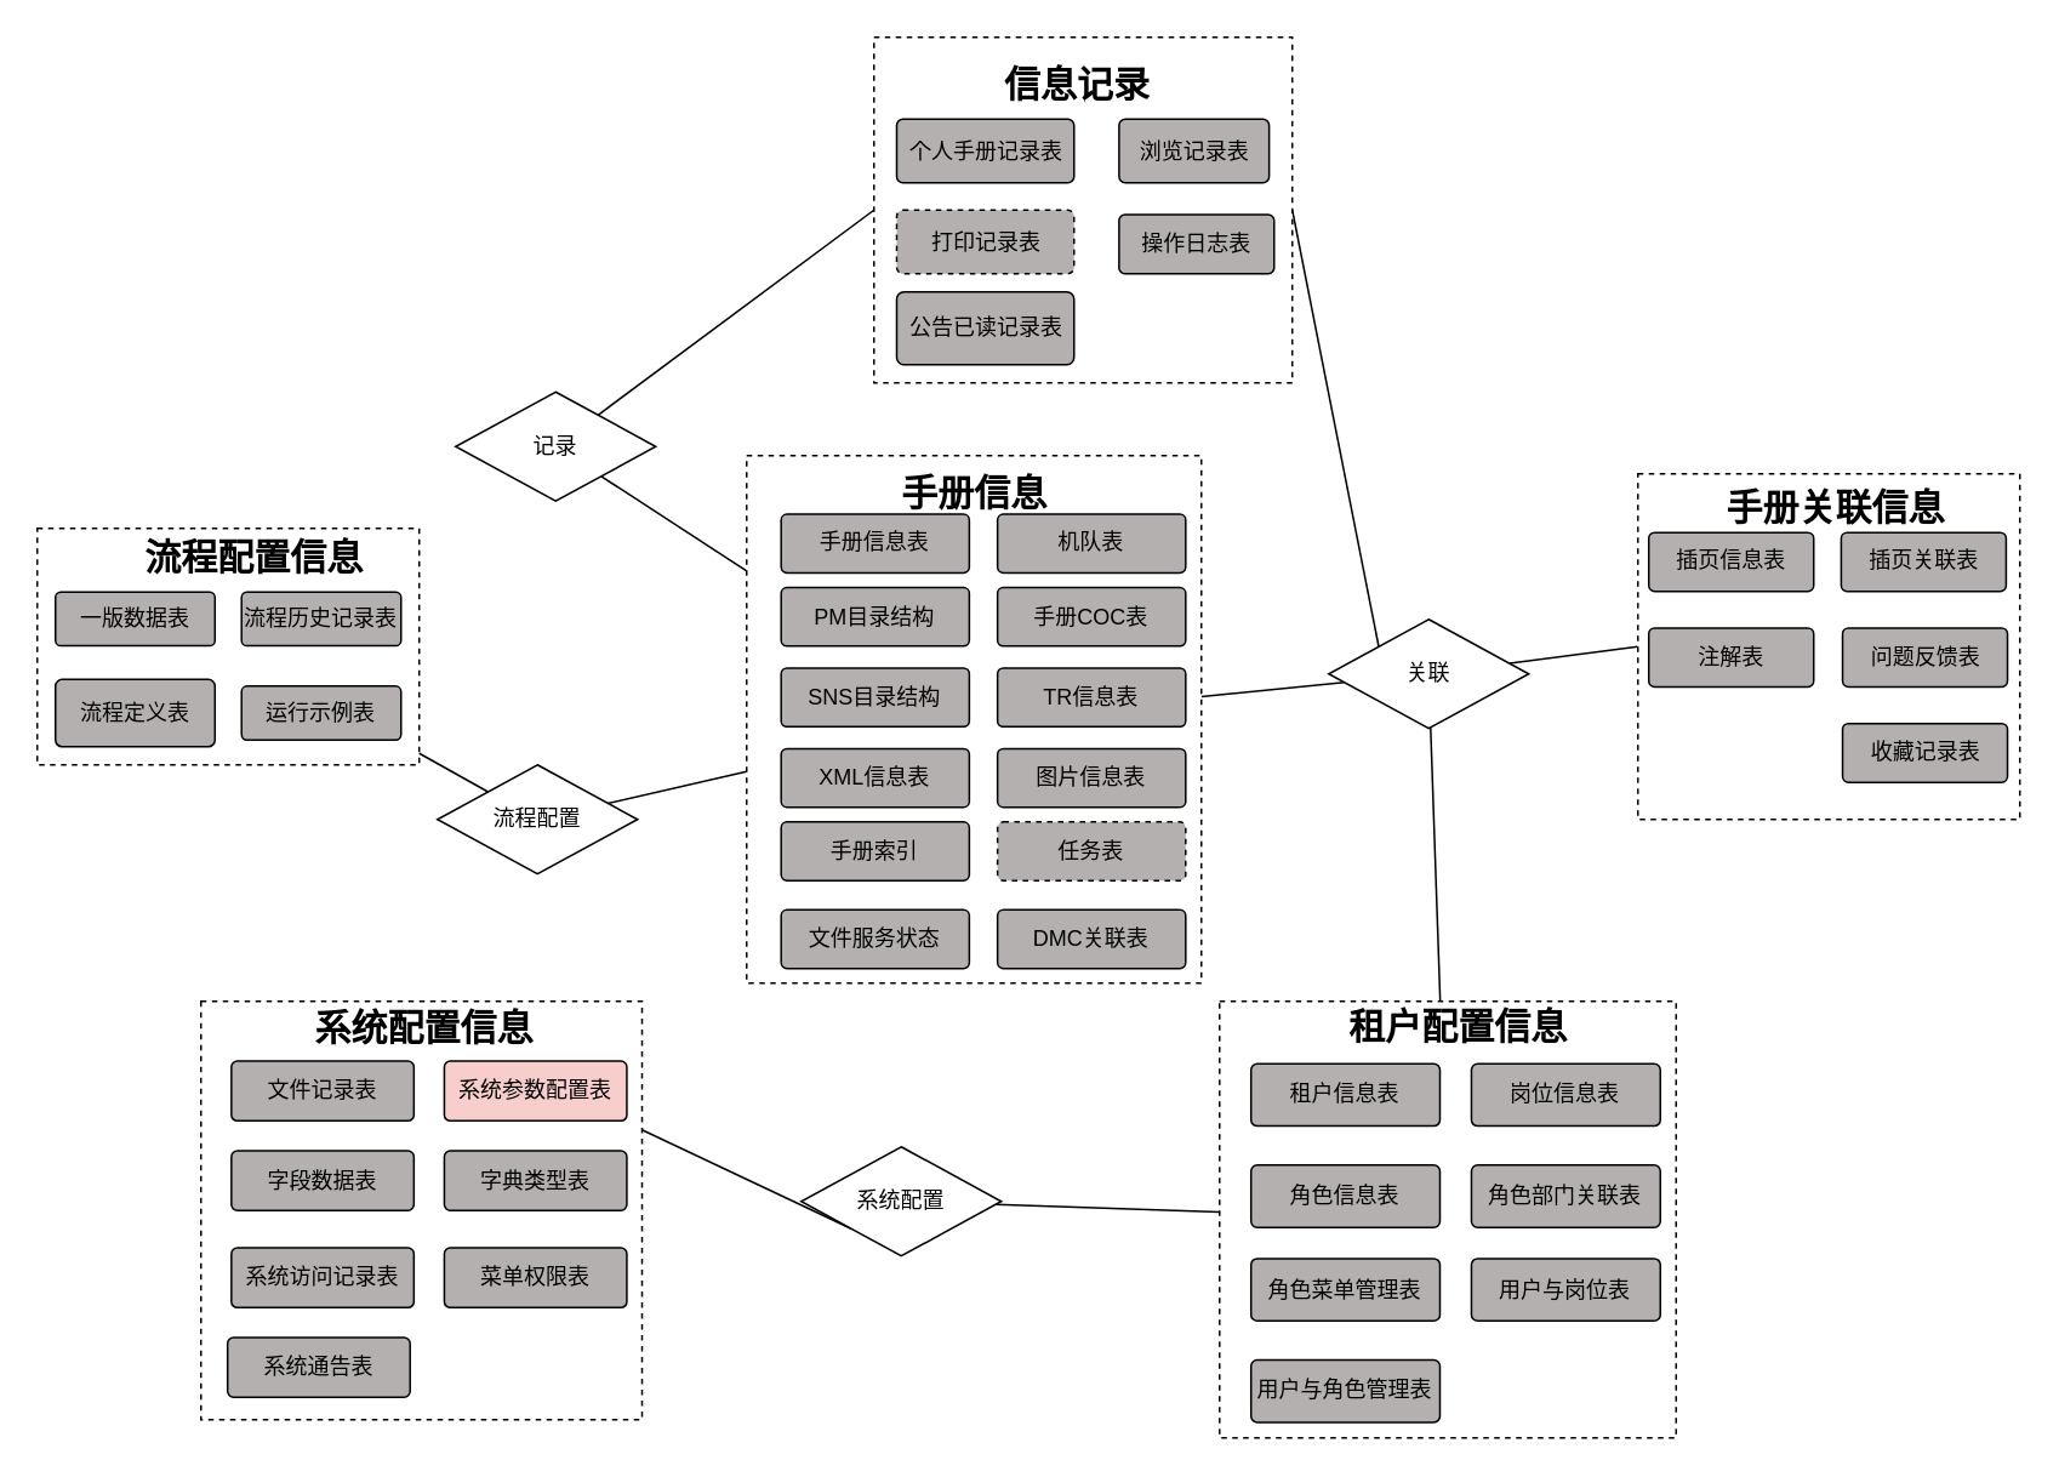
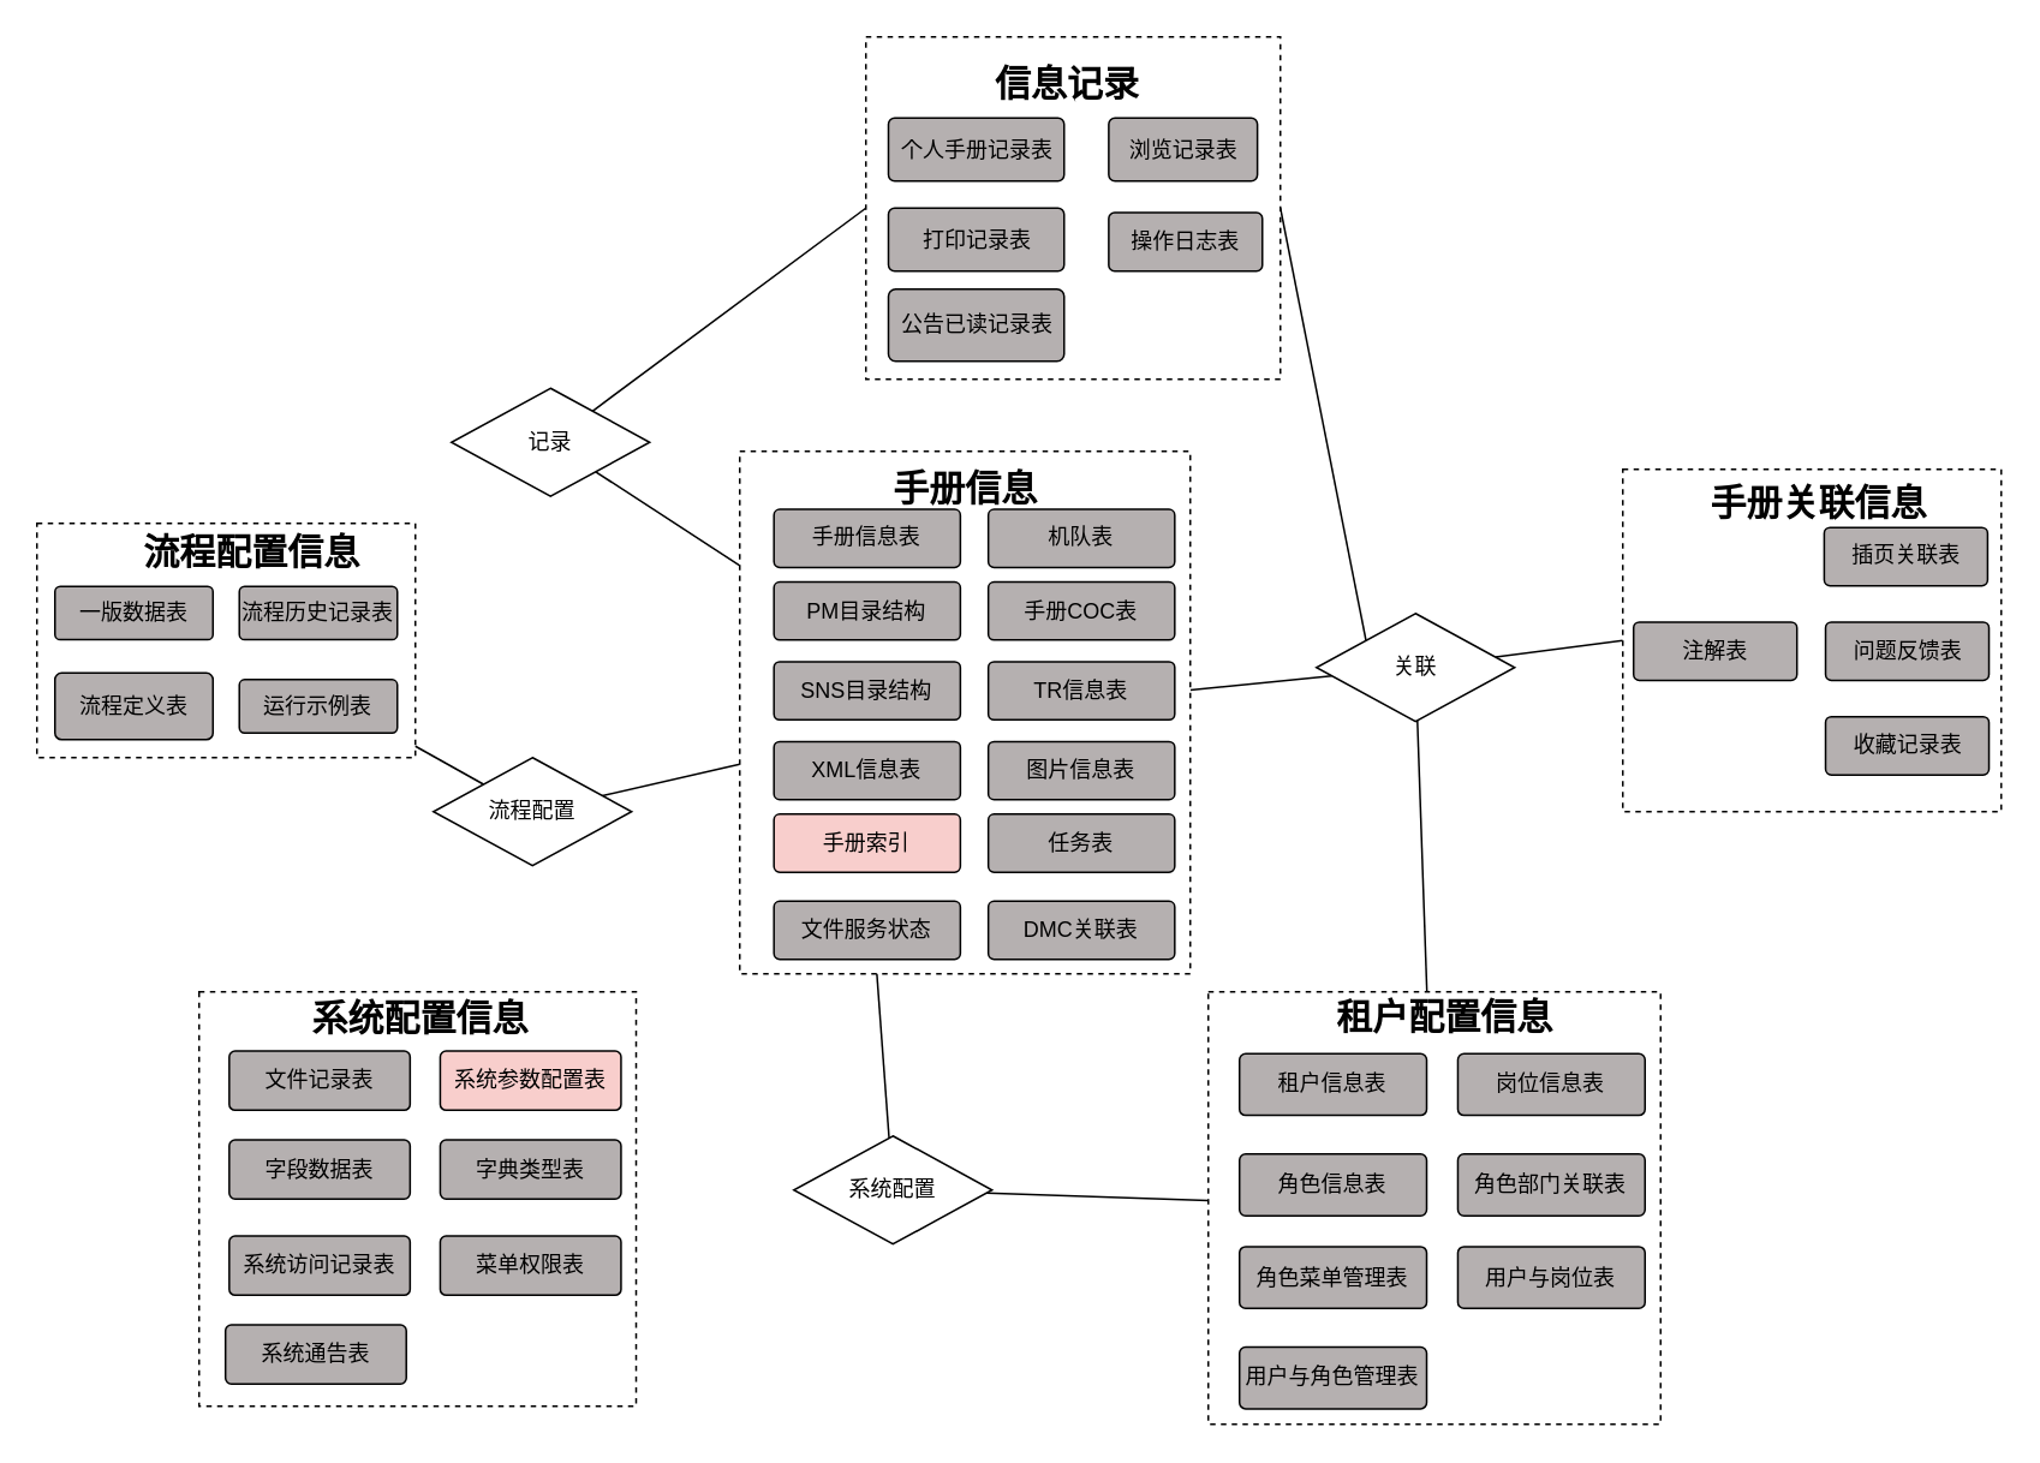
  <mxCell id="0" />
  <mxCell id="1" parent="0" />
  <mxCell id="2" value="" style="edgeStyle=none;rounded=0;orthogonalLoop=1;jettySize=auto;entryX=0;entryY=0;entryDx=0;entryDy=0;endArrow=none;endFill=0;exitX=1;exitY=0.5;exitDx=0;exitDy=0;" parent="1" source="3" target="8" edge="1"><mxGeometry relative="1" as="geometry" /></mxCell>
  <mxCell id="3" value="" style="rounded=0;dashed=1;whiteSpace=wrap;" parent="1" vertex="1"><mxGeometry x="480" y="20" width="230" height="190" as="geometry" /></mxCell>
  <mxCell id="4" value="" style="rounded=0;orthogonalLoop=1;jettySize=auto;endArrow=none;endFill=0;" parent="1" source="44" target="8" edge="1"><mxGeometry relative="1" as="geometry" /></mxCell>
  <mxCell id="5" value="" style="edgeStyle=none;rounded=0;orthogonalLoop=1;jettySize=auto;endArrow=none;endFill=0;" parent="1" source="44" target="17" edge="1"><mxGeometry relative="1" as="geometry" /></mxCell>
+ <mxCell id="6" value="" style="edgeStyle=none;rounded=0;orthogonalLoop=1;jettySize=auto;endArrow=none;endFill=0;" parent="1" source="47" target="20" edge="1"><mxGeometry relative="1" as="geometry" /></mxCell>
  <mxCell id="7" value="" style="edgeStyle=none;rounded=0;orthogonalLoop=1;jettySize=auto;entryX=0;entryY=0.5;entryDx=0;entryDy=0;endArrow=none;endFill=0;" parent="1" source="8" target="59" edge="1"><mxGeometry relative="1" as="geometry" /></mxCell>
  <mxCell id="8" value="关联" style="rhombus;whiteSpace=wrap;" parent="1" vertex="1"><mxGeometry x="730" y="340" width="110" height="60" as="geometry" /></mxCell>
  <mxCell id="9" value="" style="edgeStyle=none;rounded=0;orthogonalLoop=1;jettySize=auto;endArrow=none;endFill=0;exitX=0;exitY=0.5;exitDx=0;exitDy=0;" parent="1" source="3" target="17" edge="1"><mxGeometry relative="1" as="geometry" /></mxCell>
  <mxCell id="10" value="浏览记录表" style="rounded=1;arcSize=10;align=center;fillColor=#b5b0b0;whiteSpace=wrap;" parent="1" vertex="1"><mxGeometry x="614.75" y="65" width="82.5" height="35" as="geometry" /></mxCell>
  <mxCell id="11" value="个人手册记录表" style="rounded=1;arcSize=10;align=center;fillColor=#b5b0b0;whiteSpace=wrap;" parent="1" vertex="1"><mxGeometry x="492.5" y="65" width="97.5" height="35" as="geometry" /></mxCell>
- <mxCell id="12" value="打印记录表" style="rounded=1;arcSize=10;align=center;fillColor=#b5b0b0;whiteSpace=wrap;dashed=1;" parent="1" vertex="1"><mxGeometry x="492.5" y="115" width="97.5" height="35" as="geometry" /></mxCell>
- <mxCell id="13" value="" style="edgeStyle=none;rounded=0;orthogonalLoop=1;jettySize=auto;entryX=0;entryY=1;entryDx=0;entryDy=0;endArrow=none;endFill=0;" parent="1" source="26" target="20" edge="1"><mxGeometry relative="1" as="geometry" /></mxCell>
+ <mxCell id="12" value="打印记录表" style="rounded=1;arcSize=10;align=center;fillColor=#b5b0b0;whiteSpace=wrap;" parent="1" vertex="1"><mxGeometry x="492.5" y="115" width="97.5" height="35" as="geometry" /></mxCell>
  <mxCell id="14" value="" style="edgeStyle=none;rounded=0;orthogonalLoop=1;jettySize=auto;endArrow=none;endFill=0;" parent="1" source="34" target="8" edge="1"><mxGeometry relative="1" as="geometry" /></mxCell>
  <mxCell id="15" value="信息记录" style="text;strokeColor=none;fillColor=none;align=center;verticalAlign=middle;rounded=0;fontSize=20;fontStyle=1;whiteSpace=wrap;" parent="1" vertex="1"><mxGeometry x="547" y="30" width="90" height="30" as="geometry" /></mxCell>
  <mxCell id="16" value="操作日志表" style="rounded=1;arcSize=10;align=center;fillColor=#b5b0b0;whiteSpace=wrap;" parent="1" vertex="1"><mxGeometry x="614.75" y="117.5" width="85.25" height="32.5" as="geometry" /></mxCell>
  <mxCell id="17" value="记录" style="rhombus;whiteSpace=wrap;" parent="1" vertex="1"><mxGeometry x="250" y="215" width="110" height="60" as="geometry" /></mxCell>
  <mxCell id="18" value="公告已读记录表" style="rounded=1;arcSize=10;align=center;fillColor=#b5b0b0;whiteSpace=wrap;" parent="1" vertex="1"><mxGeometry x="492.5" y="160" width="97.5" height="40" as="geometry" /></mxCell>
  <mxCell id="19" value="" style="edgeStyle=none;rounded=0;orthogonalLoop=1;jettySize=auto;endArrow=none;endFill=0;" parent="1" source="20" target="34" edge="1"><mxGeometry relative="1" as="geometry" /></mxCell>
  <mxCell id="20" value="系统配置" style="rhombus;whiteSpace=wrap;" parent="1" vertex="1"><mxGeometry x="440" y="630" width="110" height="60" as="geometry" /></mxCell>
  <mxCell id="21" value="" style="edgeStyle=none;rounded=0;orthogonalLoop=1;jettySize=auto;endArrow=none;endFill=0;" parent="1" source="22" target="44" edge="1"><mxGeometry relative="1" as="geometry" /></mxCell>
  <mxCell id="22" value="流程配置" style="rhombus;whiteSpace=wrap;" parent="1" vertex="1"><mxGeometry x="240" y="420" width="110" height="60" as="geometry" /></mxCell>
  <mxCell id="23" value="" style="group;labelBorderColor=default;whiteSpace=wrap;" parent="1" vertex="1" connectable="0"><mxGeometry x="110" y="550" width="242.5" height="230" as="geometry" /></mxCell>
  <mxCell id="24" value="" style="rounded=0;dashed=1;whiteSpace=wrap;" parent="23" vertex="1"><mxGeometry width="242.5" height="230" as="geometry" /></mxCell>
  <mxCell id="25" value="文件记录表" style="rounded=1;arcSize=10;align=center;fillColor=#b5b0b0;whiteSpace=wrap;" parent="23" vertex="1"><mxGeometry x="16.724" y="32.857" width="100.345" height="32.857" as="geometry" /></mxCell>
  <mxCell id="26" value="系统配置信息" style="text;strokeColor=none;fillColor=none;align=center;verticalAlign=middle;rounded=0;fontSize=20;fontStyle=1;whiteSpace=wrap;" parent="23" vertex="1"><mxGeometry x="60" y="2" width="126.38" height="24.64" as="geometry" /></mxCell>
  <mxCell id="27" value="系统参数配置表" style="rounded=1;arcSize=10;align=center;fillColor=#f8cecc;whiteSpace=wrap;" parent="23" vertex="1"><mxGeometry x="133.793" y="32.857" width="100.345" height="32.857" as="geometry" /></mxCell>
  <mxCell id="28" value="字段数据表" style="rounded=1;arcSize=10;align=center;fillColor=#b5b0b0;whiteSpace=wrap;" parent="23" vertex="1"><mxGeometry x="16.724" y="82.143" width="100.345" height="32.857" as="geometry" /></mxCell>
  <mxCell id="29" value="字典类型表" style="rounded=1;arcSize=10;align=center;fillColor=#b5b0b0;whiteSpace=wrap;" parent="23" vertex="1"><mxGeometry x="133.793" y="82.143" width="100.345" height="32.857" as="geometry" /></mxCell>
  <mxCell id="30" value="系统访问记录表" style="rounded=1;arcSize=10;align=center;fillColor=#b5b0b0;whiteSpace=wrap;" parent="23" vertex="1"><mxGeometry x="16.724" y="135.536" width="100.345" height="32.857" as="geometry" /></mxCell>
  <mxCell id="31" value="菜单权限表" style="rounded=1;arcSize=10;align=center;fillColor=#b5b0b0;whiteSpace=wrap;" parent="23" vertex="1"><mxGeometry x="133.793" y="135.536" width="100.345" height="32.857" as="geometry" /></mxCell>
  <mxCell id="32" value="系统通告表" style="rounded=1;arcSize=10;align=center;fillColor=#b5b0b0;whiteSpace=wrap;" parent="23" vertex="1"><mxGeometry x="14.634" y="184.821" width="100.345" height="32.857" as="geometry" /></mxCell>
  <mxCell id="33" value="" style="group;whiteSpace=wrap;" parent="1" vertex="1" connectable="0"><mxGeometry x="670" y="550" width="251" height="240" as="geometry" /></mxCell>
  <mxCell id="34" value="" style="rounded=0;dashed=1;whiteSpace=wrap;" parent="33" vertex="1"><mxGeometry width="251" height="240" as="geometry" /></mxCell>
  <mxCell id="35" value="岗位信息表" style="rounded=1;arcSize=10;align=center;fillColor=#b5b0b0;whiteSpace=wrap;" parent="33" vertex="1"><mxGeometry x="138.483" y="34.286" width="103.862" height="34.286" as="geometry" /></mxCell>
  <mxCell id="36" value="租户信息表" style="rounded=1;arcSize=10;align=center;fillColor=#b5b0b0;whiteSpace=wrap;" parent="33" vertex="1"><mxGeometry x="17.31" y="34.286" width="103.862" height="34.286" as="geometry" /></mxCell>
  <mxCell id="37" value="租户配置信息" style="text;strokeColor=none;fillColor=none;align=center;verticalAlign=middle;rounded=0;fontStyle=1;fontSize=20;whiteSpace=wrap;" parent="33" vertex="1"><mxGeometry x="63.18" width="136.82" height="25.72" as="geometry" /></mxCell>
  <mxCell id="38" value="角色信息表" style="rounded=1;arcSize=10;align=center;fillColor=#b5b0b0;whiteSpace=wrap;" parent="33" vertex="1"><mxGeometry x="17.31" y="90" width="103.862" height="34.286" as="geometry" /></mxCell>
  <mxCell id="39" value="角色部门关联表" style="rounded=1;arcSize=10;align=center;fillColor=#b5b0b0;whiteSpace=wrap;" parent="33" vertex="1"><mxGeometry x="138.483" y="90" width="103.862" height="34.286" as="geometry" /></mxCell>
  <mxCell id="40" value="角色菜单管理表" style="rounded=1;arcSize=10;align=center;fillColor=#b5b0b0;whiteSpace=wrap;" parent="33" vertex="1"><mxGeometry x="17.31" y="141.429" width="103.862" height="34.286" as="geometry" /></mxCell>
  <mxCell id="41" value="用户与岗位表" style="rounded=1;arcSize=10;align=center;fillColor=#b5b0b0;whiteSpace=wrap;" parent="33" vertex="1"><mxGeometry x="138.483" y="141.429" width="103.862" height="34.286" as="geometry" /></mxCell>
  <mxCell id="42" value="用户与角色管理表" style="rounded=1;arcSize=10;align=center;fillColor=#b5b0b0;whiteSpace=wrap;" parent="33" vertex="1"><mxGeometry x="17.31" y="197.143" width="103.862" height="34.286" as="geometry" /></mxCell>
  <mxCell id="43" value="" style="group;whiteSpace=wrap;" parent="1" vertex="1" connectable="0"><mxGeometry x="410" y="250" width="250" height="290" as="geometry" /></mxCell>
  <mxCell id="44" value="" style="rounded=0;dashed=1;whiteSpace=wrap;" parent="43" vertex="1"><mxGeometry width="250" height="290" as="geometry" /></mxCell>
  <mxCell id="45" value="手册信息表" style="rounded=1;arcSize=10;align=center;fillColor=#b5b0b0;whiteSpace=wrap;" parent="43" vertex="1"><mxGeometry x="18.966" y="32.222" width="103.448" height="32.222" as="geometry" /></mxCell>
  <mxCell id="46" value="机队表" style="rounded=1;arcSize=10;align=center;fillColor=#b5b0b0;whiteSpace=wrap;" parent="43" vertex="1"><mxGeometry x="137.931" y="32.222" width="103.448" height="32.222" as="geometry" /></mxCell>
- <mxCell id="47" value="手册索引" style="rounded=1;arcSize=10;align=center;fillColor=#b5b0b0;whiteSpace=wrap;" parent="43" vertex="1"><mxGeometry x="18.966" y="201.389" width="103.448" height="32.222" as="geometry" /></mxCell>
- <mxCell id="48" value="任务表" style="rounded=1;arcSize=10;align=center;fillColor=#b5b0b0;whiteSpace=wrap;dashed=1;" parent="43" vertex="1"><mxGeometry x="137.931" y="201.389" width="103.448" height="32.222" as="geometry" /></mxCell>
+ <mxCell id="47" value="手册索引" style="rounded=1;arcSize=10;align=center;fillColor=#f8cecc;whiteSpace=wrap;" parent="43" vertex="1"><mxGeometry x="18.966" y="201.389" width="103.448" height="32.222" as="geometry" /></mxCell>
+ <mxCell id="48" value="任务表" style="rounded=1;arcSize=10;align=center;fillColor=#b5b0b0;whiteSpace=wrap;" parent="43" vertex="1"><mxGeometry x="137.931" y="201.389" width="103.448" height="32.222" as="geometry" /></mxCell>
  <mxCell id="49" value="TR信息表" style="rounded=1;arcSize=10;align=center;fillColor=#b5b0b0;whiteSpace=wrap;" parent="43" vertex="1"><mxGeometry x="137.931" y="116.806" width="103.448" height="32.222" as="geometry" /></mxCell>
  <mxCell id="50" value="手册COC表" style="rounded=1;arcSize=10;align=center;fillColor=#b5b0b0;whiteSpace=wrap;" parent="43" vertex="1"><mxGeometry x="137.931" y="72.5" width="103.448" height="32.222" as="geometry" /></mxCell>
  <mxCell id="51" value="SNS目录结构" style="rounded=1;arcSize=10;align=center;fillColor=#b5b0b0;whiteSpace=wrap;" parent="43" vertex="1"><mxGeometry x="18.966" y="116.806" width="103.448" height="32.222" as="geometry" /></mxCell>
  <mxCell id="52" value="PM目录结构" style="rounded=1;arcSize=10;align=center;fillColor=#b5b0b0;whiteSpace=wrap;" parent="43" vertex="1"><mxGeometry x="18.966" y="72.5" width="103.448" height="32.222" as="geometry" /></mxCell>
  <mxCell id="53" value="XML信息表" style="rounded=1;arcSize=10;align=center;fillColor=#b5b0b0;whiteSpace=wrap;" parent="43" vertex="1"><mxGeometry x="18.966" y="161.111" width="103.448" height="32.222" as="geometry" /></mxCell>
  <mxCell id="54" value="图片信息表" style="rounded=1;arcSize=10;align=center;fillColor=#b5b0b0;whiteSpace=wrap;" parent="43" vertex="1"><mxGeometry x="137.931" y="161.111" width="103.448" height="32.222" as="geometry" /></mxCell>
  <mxCell id="55" value="手册信息" style="text;strokeColor=none;fillColor=none;align=center;verticalAlign=middle;rounded=0;fontSize=20;fontStyle=1;whiteSpace=wrap;" parent="43" vertex="1"><mxGeometry x="80.172" y="8.056" width="91.379" height="24.167" as="geometry" /></mxCell>
  <mxCell id="56" value="文件服务状态" style="rounded=1;arcSize=10;align=center;fillColor=#b5b0b0;whiteSpace=wrap;" parent="43" vertex="1"><mxGeometry x="18.966" y="249.722" width="103.448" height="32.222" as="geometry" /></mxCell>
  <mxCell id="57" value="DMC关联表" style="rounded=1;arcSize=10;align=center;fillColor=#b5b0b0;whiteSpace=wrap;" parent="43" vertex="1"><mxGeometry x="137.931" y="249.722" width="103.448" height="32.222" as="geometry" /></mxCell>
  <mxCell id="58" value="" style="group;whiteSpace=wrap;" parent="1" vertex="1" connectable="0"><mxGeometry x="900" y="260" width="210" height="190" as="geometry" /></mxCell>
  <mxCell id="59" value="" style="rounded=0;dashed=1;whiteSpace=wrap;" parent="58" vertex="1"><mxGeometry width="210" height="190" as="geometry" /></mxCell>
  <mxCell id="60" value="插页关联表" style="rounded=1;arcSize=10;align=center;fillColor=#b5b0b0;whiteSpace=wrap;" parent="58" vertex="1"><mxGeometry x="111.769" y="32.308" width="90.675" height="32.308" as="geometry" /></mxCell>
- <mxCell id="61" value="插页信息表" style="rounded=1;arcSize=10;align=center;fillColor=#b5b0b0;whiteSpace=wrap;" parent="58" vertex="1"><mxGeometry x="5.982" y="32.308" width="90.675" height="32.308" as="geometry" /></mxCell>
  <mxCell id="62" value="手册关联信息" style="text;strokeColor=none;fillColor=none;align=center;verticalAlign=middle;rounded=0;fontSize=20;fontStyle=1;whiteSpace=wrap;" parent="58" vertex="1"><mxGeometry x="48.33" y="6.08" width="121.67" height="24.23" as="geometry" /></mxCell>
  <mxCell id="63" value="注解表" style="rounded=1;arcSize=10;align=center;fillColor=#b5b0b0;whiteSpace=wrap;" parent="58" vertex="1"><mxGeometry x="5.982" y="84.808" width="90.675" height="32.308" as="geometry" /></mxCell>
  <mxCell id="64" value="问题反馈表" style="rounded=1;arcSize=10;align=center;fillColor=#b5b0b0;whiteSpace=wrap;" parent="58" vertex="1"><mxGeometry x="112.525" y="84.808" width="90.675" height="32.308" as="geometry" /></mxCell>
  <mxCell id="65" value="收藏记录表" style="rounded=1;arcSize=10;align=center;fillColor=#b5b0b0;whiteSpace=wrap;" parent="58" vertex="1"><mxGeometry x="112.525" y="137.308" width="90.675" height="32.308" as="geometry" /></mxCell>
  <mxCell id="66" value="" style="group;whiteSpace=wrap;" parent="1" vertex="1" connectable="0"><mxGeometry x="20" y="290" width="210" height="130" as="geometry" /></mxCell>
  <mxCell id="67" value="" style="rounded=0;dashed=1;whiteSpace=wrap;" parent="66" vertex="1"><mxGeometry width="210" height="130" as="geometry" /></mxCell>
  <mxCell id="68" value="流程配置信息" style="text;strokeColor=none;fillColor=none;align=center;verticalAlign=middle;rounded=0;fontSize=20;fontStyle=1;whiteSpace=wrap;" parent="66" vertex="1"><mxGeometry x="47.5" width="142.5" height="30" as="geometry" /></mxCell>
  <mxCell id="69" value="" style="group;whiteSpace=wrap;" parent="66" vertex="1" connectable="0"><mxGeometry x="10" y="35" width="190" height="85" as="geometry" /></mxCell>
  <mxCell id="70" value="一版数据表" style="rounded=1;arcSize=10;align=center;fillColor=#b5b0b0;whiteSpace=wrap;" parent="69" vertex="1"><mxGeometry width="87.692" height="29.565" as="geometry" /></mxCell>
  <mxCell id="71" value="流程历史记录表" style="rounded=1;arcSize=10;align=center;fillColor=#b5b0b0;whiteSpace=wrap;" parent="69" vertex="1"><mxGeometry x="102.308" width="87.692" height="29.565" as="geometry" /></mxCell>
  <mxCell id="72" value="流程定义表" style="rounded=1;arcSize=10;align=center;fillColor=#b5b0b0;whiteSpace=wrap;" parent="69" vertex="1"><mxGeometry y="48.043" width="87.692" height="36.957" as="geometry" /></mxCell>
  <mxCell id="73" value="运行示例表" style="rounded=1;arcSize=10;align=center;fillColor=#b5b0b0;whiteSpace=wrap;" parent="69" vertex="1"><mxGeometry x="102.308" y="51.739" width="87.692" height="29.565" as="geometry" /></mxCell>
  <mxCell id="74" value="" style="edgeStyle=none;rounded=0;orthogonalLoop=1;jettySize=auto;endArrow=none;endFill=0;" parent="1" source="67" target="22" edge="1"><mxGeometry relative="1" as="geometry" /></mxCell>
